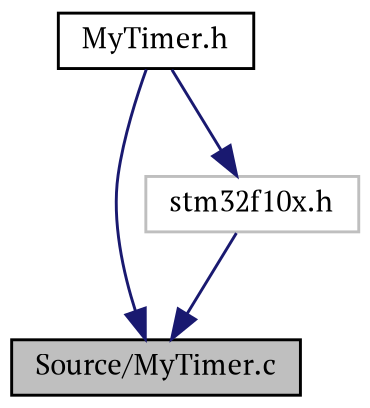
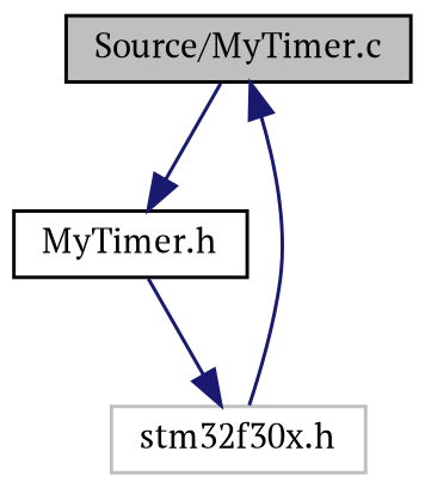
  digraph {
    fontname="PT Serif"
    node [color=black fillcolor=white fontname="PT Serif" fontsize=10 shape=record style=filled]
    edge [color=midnightblue fontname="PT Serif" fontsize=10 labelfontname=Helvetica labelfontsize=10 style=solid]
    n1 [fillcolor=grey75 fontcolor=black height=0.2 label="Source/MyTimer.c" width=0.4]
    n2 [height=0.2 label="MyTimer.h" width=0.4]
-   n3 [color=grey75 height=0.2 label="stm32f10x.h" width=0.4]
-   n2 -> n1
+   n3 [color=grey75 height=0.2 label="stm32f30x.h" width=0.4]
+   n1 -> n2
    n2 -> n3
    n3 -> n1
  }
